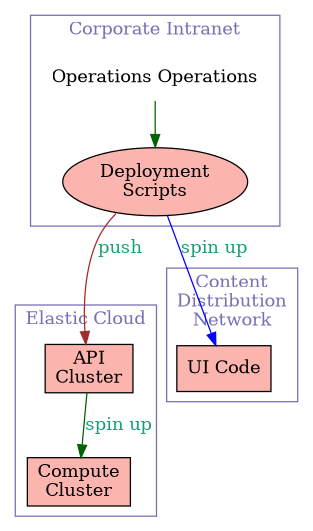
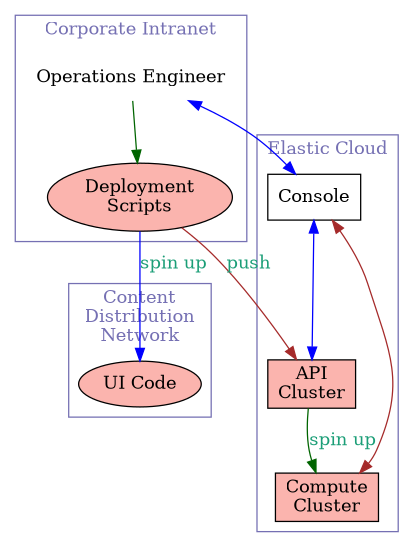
  digraph {
    color="/dark23/3"
    fontcolor="/dark23/3"
    node [fillcolor="/pastel14/1" shape=rect style=filled]
    edge [color=blue fontcolor="/dark23/1"]
    "API\nCluster"
    "Compute\nCluster"
-   "Operations Engineer" [shape=plaintext label="Operations Operations" style=""]
+   "Operations Engineer" [shape=plaintext style=""]
    "Deployment\nScripts" [shape=""]
-   "UI Code" [shape=box]
+   Console [style=""]
+   "UI Code" [shape=""]
    subgraph sub_1 {
      label="Elastic Cloud"
      "API\nCluster"
      "Compute\nCluster"
    }
    subgraph cluster_2 {
      label="Corporate Intranet"
      "Deployment\nScripts"
      subgraph sub_3 {
        label="Corporate Intranet"
        "Operations Engineer"
      }
    }
    subgraph cluster_4 {
      label="Elastic Cloud"
      "API\nCluster"
      "Compute\nCluster"
+     Console
    }
    subgraph cluster_5 {
      label="Content\nDistribution\nNetwork"
      "UI Code"
    }
    "API\nCluster" -> "Compute\nCluster" [color=darkgreen label="spin up"]
    "Operations Engineer" -> "Deployment\nScripts" [color=darkgreen]
+   "Operations Engineer" -> Console [dir=both]
    "Deployment\nScripts" -> "API\nCluster" [color=brown label=push]
    "Deployment\nScripts" -> "UI Code" [label="spin up"]
+   Console -> "API\nCluster" [dir=both]
+   Console -> "Compute\nCluster" [color=brown dir=both]
  }
